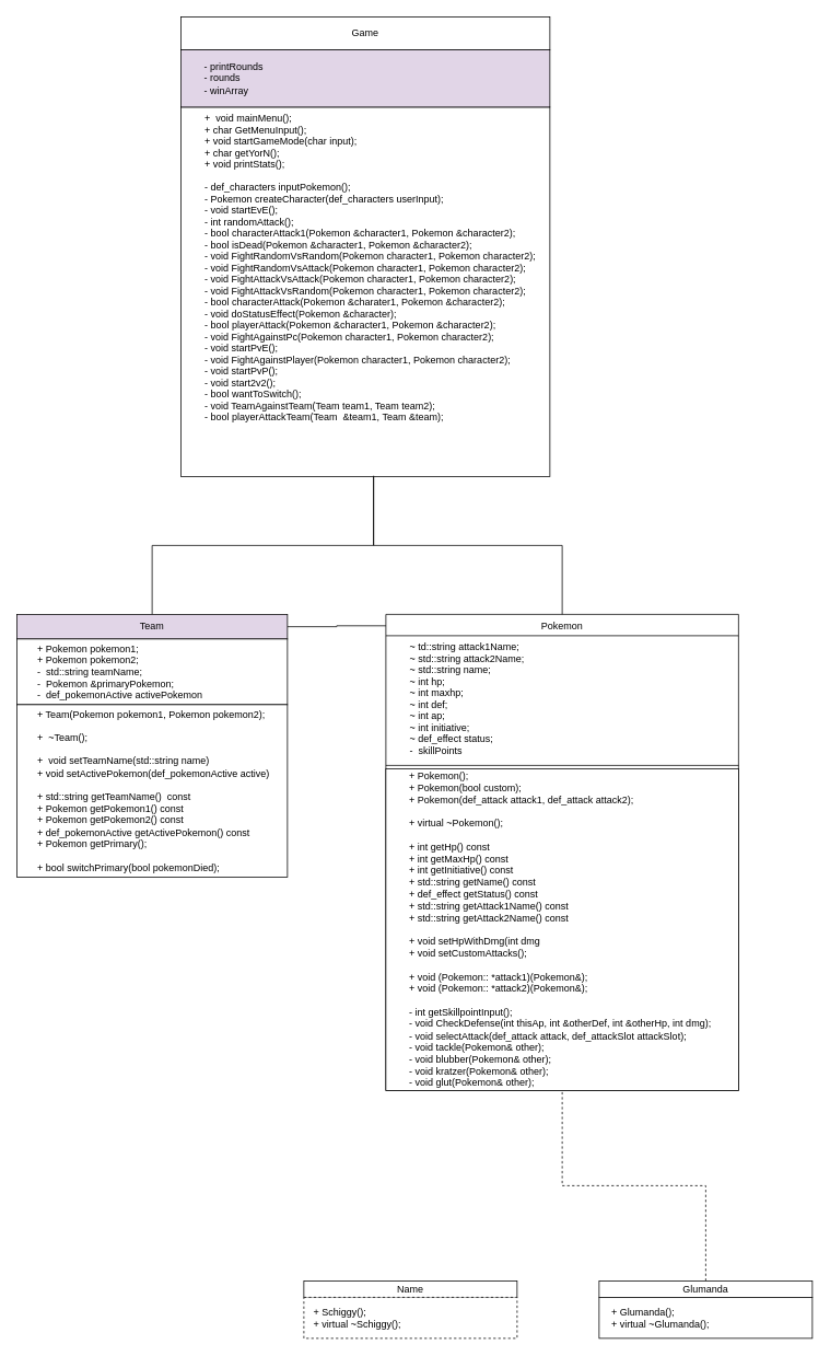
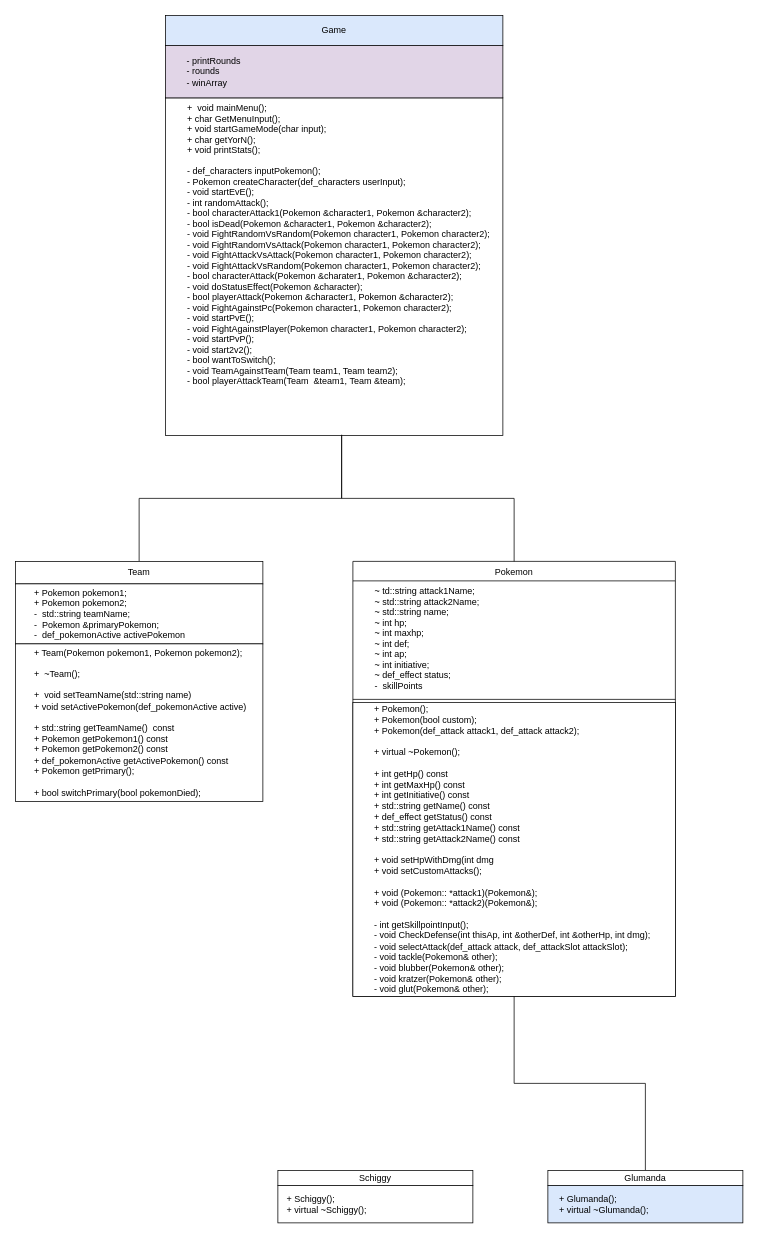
  <mxCell id="0" />
  <mxCell id="1" parent="0" />
  <mxCell id="2" value="" style="whiteSpace=wrap;html=1;aspect=fixed;" vertex="1" parent="1"><mxGeometry x="220" y="130" width="450" height="450" as="geometry" /></mxCell>
  <mxCell id="3" value="Pokemon" style="swimlane;fontStyle=0;align=center;verticalAlign=top;childLayout=stackLayout;horizontal=1;startSize=26;horizontalStack=0;resizeParent=1;resizeLast=0;collapsible=1;marginBottom=0;rounded=0;shadow=0;strokeWidth=1;" parent="1" vertex="1"><mxGeometry x="470" y="748" width="430" height="580" as="geometry"><mxRectangle x="340" y="380" width="170" height="26" as="alternateBounds" /></mxGeometry></mxCell>
  <mxCell id="4" value="       ~ td::string attack1Name;&#10;       ~ std::string attack2Name;&#10;       ~ std::string name;&#10;       ~ int hp;&#10;       ~ int maxhp;&#10;       ~ int def;&#10;       ~ int ap;&#10;       ~ int initiative;&#10;       ~ def_effect status;&#10;       -  skillPoints" style="text;align=left;verticalAlign=top;spacingLeft=4;spacingRight=4;overflow=hidden;rotatable=0;points=[[0,0.5],[1,0.5]];portConstraint=eastwest;" parent="3" vertex="1"><mxGeometry y="26" width="430" height="154" as="geometry" /></mxCell>
  <mxCell id="5" value="" style="line;html=1;strokeWidth=1;align=left;verticalAlign=middle;spacingTop=-1;spacingLeft=3;spacingRight=3;rotatable=0;labelPosition=right;points=[];portConstraint=eastwest;" parent="3" vertex="1"><mxGeometry y="180" width="430" height="8" as="geometry" /></mxCell>
  <mxCell id="6" value="&lt;div&gt;&amp;nbsp; &amp;nbsp; &amp;nbsp; &amp;nbsp; + Pokemon();&lt;/div&gt;&lt;div&gt;&amp;nbsp; &amp;nbsp; &amp;nbsp; &amp;nbsp; + Pokemon(bool custom);&lt;/div&gt;&lt;div&gt;&amp;nbsp; &amp;nbsp; &amp;nbsp; &amp;nbsp; + Pokemon(def_attack attack1, def_attack attack2);&lt;/div&gt;&lt;div&gt;&lt;br&gt;&lt;/div&gt;&lt;div&gt;&amp;nbsp; &amp;nbsp; &amp;nbsp; &amp;nbsp; + virtual ~Pokemon();&lt;/div&gt;&lt;div&gt;&lt;br&gt;&lt;/div&gt;&lt;div&gt;&amp;nbsp; &amp;nbsp; &amp;nbsp; &amp;nbsp; + int getHp() const&lt;/div&gt;&lt;div&gt;&amp;nbsp; &amp;nbsp; &amp;nbsp; &amp;nbsp; + int getMaxHp() const&lt;/div&gt;&lt;div&gt;&amp;nbsp; &amp;nbsp; &amp;nbsp; &amp;nbsp; + int getInitiative() const&lt;/div&gt;&lt;div&gt;&amp;nbsp; &amp;nbsp; &amp;nbsp; &amp;nbsp; + std::string getName() const&lt;/div&gt;&lt;div&gt;&amp;nbsp; &amp;nbsp; &amp;nbsp; &amp;nbsp; + def_effect getStatus() const&lt;/div&gt;&lt;div&gt;&amp;nbsp; &amp;nbsp; &amp;nbsp; &amp;nbsp; + std::string getAttack1Name() const&lt;/div&gt;&lt;div&gt;&amp;nbsp; &amp;nbsp; &amp;nbsp; &amp;nbsp; + std::string getAttack2Name() const&lt;/div&gt;&lt;div&gt;&lt;br&gt;&lt;/div&gt;&lt;div&gt;&amp;nbsp; &amp;nbsp; &amp;nbsp; &amp;nbsp; + void setHpWithDmg(int dmg&lt;/div&gt;&lt;div&gt;&amp;nbsp; &amp;nbsp; &amp;nbsp; &amp;nbsp; + void setCustomAttacks();&lt;/div&gt;&lt;div&gt;&lt;br&gt;&lt;/div&gt;&lt;div&gt;&amp;nbsp; &amp;nbsp; &amp;nbsp; &amp;nbsp; + void (Pokemon:: *attack1)(Pokemon&amp;amp;);&lt;/div&gt;&lt;div&gt;&amp;nbsp; &amp;nbsp; &amp;nbsp; &amp;nbsp; + void (Pokemon:: *attack2)(Pokemon&amp;amp;);&lt;/div&gt;&lt;div&gt;&lt;div&gt;&amp;nbsp;&lt;/div&gt;&lt;div&gt;&amp;nbsp; &amp;nbsp; &amp;nbsp; &amp;nbsp; - int getSkillpointInput();&lt;/div&gt;&lt;div&gt;&amp;nbsp; &amp;nbsp; &amp;nbsp; &amp;nbsp; - void CheckDefense(int thisAp, int &amp;amp;otherDef, int &amp;amp;otherHp, int dmg);&lt;/div&gt;&lt;div&gt;&amp;nbsp; &amp;nbsp; &amp;nbsp; &amp;nbsp; - void selectAttack(def_attack attack, def_attackSlot attackSlot);&lt;/div&gt;&lt;div&gt;&amp;nbsp; &amp;nbsp; &amp;nbsp; &amp;nbsp; - void tackle(Pokemon&amp;amp; other);&lt;/div&gt;&lt;div&gt;&amp;nbsp; &amp;nbsp; &amp;nbsp; &amp;nbsp; - void blubber(Pokemon&amp;amp; other);&lt;/div&gt;&lt;div&gt;&amp;nbsp; &amp;nbsp; &amp;nbsp; &amp;nbsp; - void kratzer(Pokemon&amp;amp; other);&lt;/div&gt;&lt;div&gt;&amp;nbsp; &amp;nbsp; &amp;nbsp; &amp;nbsp; - void glut(Pokemon&amp;amp; other);&lt;/div&gt;&lt;/div&gt;" style="rounded=0;whiteSpace=wrap;html=1;align=left;" vertex="1" parent="3"><mxGeometry y="188" width="430" height="392" as="geometry" /></mxCell>
  <mxCell id="7" value="" style="endArrow=none;endSize=10;endFill=0;shadow=0;strokeWidth=1;rounded=0;edgeStyle=elbowEdgeStyle;elbow=vertical;" parent="1" source="3" target="8" edge="1"><mxGeometry width="160" relative="1" as="geometry"><mxPoint x="-40" y="403" as="sourcePoint" /><mxPoint x="560" y="770" as="targetPoint" /></mxGeometry></mxCell>
  <mxCell id="8" value="       +  void mainMenu();&#10;       + char GetMenuInput();&#10;       + void startGameMode(char input);&#10;       + char getYorN();&#10;       + void printStats(); &#10;      &#10;       - def_characters inputPokemon();&#10;       - Pokemon createCharacter(def_characters userInput);&#10;       - void startEvE();&#10;       - int randomAttack();&#10;       - bool characterAttack1(Pokemon &amp;character1, Pokemon &amp;character2);&#10;       - bool isDead(Pokemon &amp;character1, Pokemon &amp;character2);&#10;       - void FightRandomVsRandom(Pokemon character1, Pokemon character2);&#10;       - void FightRandomVsAttack(Pokemon character1, Pokemon character2);&#10;       - void FightAttackVsAttack(Pokemon character1, Pokemon character2);&#10;       - void FightAttackVsRandom(Pokemon character1, Pokemon character2);&#10;       - bool characterAttack(Pokemon &amp;charater1, Pokemon &amp;character2);&#10;       - void doStatusEffect(Pokemon &amp;character);&#10;       - bool playerAttack(Pokemon &amp;character1, Pokemon &amp;character2);&#10;       - void FightAgainstPc(Pokemon character1, Pokemon character2);&#10;       - void startPvE();&#10;       - void FightAgainstPlayer(Pokemon character1, Pokemon character2);&#10;       - void startPvP();&#10;       - void start2v2();&#10;       - bool wantToSwitch();&#10;       - void TeamAgainstTeam(Team team1, Team team2);&#10;       - bool playerAttackTeam(Team  &amp;team1, Team &amp;team);" style="text;align=left;verticalAlign=top;spacingLeft=4;spacingRight=4;overflow=hidden;rotatable=0;points=[[0,0.5],[1,0.5]];portConstraint=eastwest;" parent="1" vertex="1"><mxGeometry x="220" y="130" width="470" height="450" as="geometry" /></mxCell>
- <mxCell id="9" value="Game" style="rounded=0;whiteSpace=wrap;html=1;" vertex="1" parent="1"><mxGeometry x="220" y="20" width="450" height="40" as="geometry" /></mxCell>
+ <mxCell id="9" value="Game" style="rounded=0;whiteSpace=wrap;html=1;fillColor=#dae8fc;" vertex="1" parent="1"><mxGeometry x="220" y="20" width="450" height="40" as="geometry" /></mxCell>
  <mxCell id="10" value="&amp;nbsp; &amp;nbsp; &amp;nbsp; &amp;nbsp; - printRounds&lt;br&gt;&amp;nbsp; &amp;nbsp; &amp;nbsp; &amp;nbsp; - rounds&lt;br&gt;&lt;div&gt;&lt;span&gt;&amp;nbsp; &amp;nbsp; &amp;nbsp; &amp;nbsp; - winArray&lt;/span&gt;&lt;/div&gt;" style="rounded=0;whiteSpace=wrap;html=1;align=left;fillColor=#e1d5e7;" vertex="1" parent="1"><mxGeometry x="220" y="60" width="450" height="70" as="geometry" /></mxCell>
- <mxCell id="11" value="Name" style="rounded=0;whiteSpace=wrap;html=1;" vertex="1" parent="1"><mxGeometry x="370" y="1560" width="260" height="20" as="geometry" /></mxCell>
- <mxCell id="12" value="&amp;nbsp; &amp;nbsp;+ Schiggy();&lt;br&gt;&amp;nbsp; &amp;nbsp;+ virtual ~Schiggy();" style="rounded=0;whiteSpace=wrap;html=1;align=left;dashed=1;" vertex="1" parent="1"><mxGeometry x="370" y="1580" width="260" height="50" as="geometry" /></mxCell>
- <mxCell id="13" style="edgeStyle=orthogonalEdgeStyle;rounded=0;orthogonalLoop=1;jettySize=auto;html=1;exitX=0.5;exitY=0;exitDx=0;exitDy=0;entryX=0.5;entryY=1;entryDx=0;entryDy=0;endArrow=none;endFill=0;dashed=1;" edge="1" parent="1" source="14" target="3"><mxGeometry relative="1" as="geometry" /></mxCell>
+ <mxCell id="11" value="Schiggy" style="rounded=0;whiteSpace=wrap;html=1;" vertex="1" parent="1"><mxGeometry x="370" y="1560" width="260" height="20" as="geometry" /></mxCell>
+ <mxCell id="12" value="&amp;nbsp; &amp;nbsp;+ Schiggy();&lt;br&gt;&amp;nbsp; &amp;nbsp;+ virtual ~Schiggy();" style="rounded=0;whiteSpace=wrap;html=1;align=left;" vertex="1" parent="1"><mxGeometry x="370" y="1580" width="260" height="50" as="geometry" /></mxCell>
+ <mxCell id="13" style="edgeStyle=orthogonalEdgeStyle;rounded=0;orthogonalLoop=1;jettySize=auto;html=1;exitX=0.5;exitY=0;exitDx=0;exitDy=0;entryX=0.5;entryY=1;entryDx=0;entryDy=0;endArrow=none;endFill=0;" edge="1" parent="1" source="14" target="3"><mxGeometry relative="1" as="geometry" /></mxCell>
  <mxCell id="14" value="Glumanda" style="rounded=0;whiteSpace=wrap;html=1;" vertex="1" parent="1"><mxGeometry x="730" y="1560" width="260" height="20" as="geometry" /></mxCell>
- <mxCell id="15" value="&amp;nbsp; &amp;nbsp; + Glumanda();&lt;br&gt;&amp;nbsp; &amp;nbsp; + virtual ~Glumanda();" style="rounded=0;whiteSpace=wrap;html=1;align=left;" vertex="1" parent="1"><mxGeometry x="730" y="1580" width="260" height="50" as="geometry" /></mxCell>
+ <mxCell id="15" value="&amp;nbsp; &amp;nbsp; + Glumanda();&lt;br&gt;&amp;nbsp; &amp;nbsp; + virtual ~Glumanda();" style="rounded=0;whiteSpace=wrap;html=1;align=left;fillColor=#dae8fc;" vertex="1" parent="1"><mxGeometry x="730" y="1580" width="260" height="50" as="geometry" /></mxCell>
  <mxCell id="16" style="edgeStyle=orthogonalEdgeStyle;rounded=0;orthogonalLoop=1;jettySize=auto;html=1;exitX=0.5;exitY=0;exitDx=0;exitDy=0;entryX=0.5;entryY=0.998;entryDx=0;entryDy=0;entryPerimeter=0;endArrow=none;endFill=0;" edge="1" parent="1" source="18" target="8"><mxGeometry relative="1" as="geometry" /></mxCell>
- <mxCell id="17" style="edgeStyle=orthogonalEdgeStyle;rounded=0;orthogonalLoop=1;jettySize=auto;html=1;exitX=1;exitY=0.5;exitDx=0;exitDy=0;entryX=0;entryY=0.024;entryDx=0;entryDy=0;entryPerimeter=0;endArrow=none;endFill=0;" edge="1" parent="1" source="18" target="3"><mxGeometry relative="1" as="geometry" /></mxCell>
- <mxCell id="18" value="Team" style="rounded=0;whiteSpace=wrap;html=1;fillColor=#e1d5e7;" vertex="1" parent="1"><mxGeometry x="20" y="748" width="330" height="30" as="geometry" /></mxCell>
+ <mxCell id="18" value="Team" style="rounded=0;whiteSpace=wrap;html=1;" vertex="1" parent="1"><mxGeometry x="20" y="748" width="330" height="30" as="geometry" /></mxCell>
  <mxCell id="19" value="&lt;div&gt;&amp;nbsp; &amp;nbsp; &amp;nbsp; &amp;nbsp;+ Pokemon pokemon1;&lt;/div&gt;&lt;div&gt;&amp;nbsp; &amp;nbsp; &amp;nbsp; &amp;nbsp;+ Pokemon pokemon2;&lt;/div&gt;&lt;div&gt;&amp;nbsp; &amp;nbsp; &amp;nbsp; &amp;nbsp;-&amp;nbsp;&amp;nbsp;&lt;span&gt;std::string teamName;&lt;/span&gt;&lt;/div&gt;&lt;div&gt;&amp;nbsp; &amp;nbsp; &amp;nbsp; &amp;nbsp;-&amp;nbsp; Pokemon &amp;amp;primaryPokemon;&lt;/div&gt;&lt;div&gt;&amp;nbsp; &amp;nbsp; &amp;nbsp; &amp;nbsp;-&amp;nbsp; def_pokemonActive activePokemon&lt;/div&gt;" style="rounded=0;whiteSpace=wrap;html=1;align=left;" vertex="1" parent="1"><mxGeometry x="20" y="778" width="330" height="80" as="geometry" /></mxCell>
  <mxCell id="20" value="&lt;div&gt;&amp;nbsp; &amp;nbsp; &amp;nbsp; &amp;nbsp;+ Team(Pokemon pokemon1, Pokemon pokemon2);&lt;/div&gt;&lt;div&gt;&lt;br&gt;&lt;/div&gt;&lt;div&gt;&amp;nbsp; &amp;nbsp; &amp;nbsp; &amp;nbsp;+&amp;nbsp; ~Team();&lt;/div&gt;&lt;div&gt;&lt;br&gt;&lt;/div&gt;&lt;div&gt;&amp;nbsp; &amp;nbsp; &amp;nbsp; &amp;nbsp;+&amp;nbsp; void setTeamName(std::string name)&lt;/div&gt;&lt;div&gt;&amp;nbsp; &amp;nbsp; &amp;nbsp; &amp;nbsp;+ void setActivePokemon(def_pokemonActive active)&lt;/div&gt;&lt;div&gt;&lt;br&gt;&lt;/div&gt;&lt;div&gt;&amp;nbsp; &amp;nbsp; &amp;nbsp; &amp;nbsp;+ std::string getTeamName()&amp;nbsp; const&lt;/div&gt;&lt;div&gt;&amp;nbsp; &amp;nbsp; &amp;nbsp; &amp;nbsp;+ Pokemon getPokemon1() const&lt;/div&gt;&lt;div&gt;&amp;nbsp; &amp;nbsp; &amp;nbsp; &amp;nbsp;+ Pokemon getPokemon2() const&lt;/div&gt;&lt;div&gt;&amp;nbsp; &amp;nbsp; &amp;nbsp; &amp;nbsp;+ def_pokemonActive getActivePokemon() const&lt;/div&gt;&lt;div&gt;&amp;nbsp; &amp;nbsp; &amp;nbsp; &amp;nbsp;+ Pokemon getPrimary();&lt;/div&gt;&lt;div&gt;&lt;br&gt;&lt;/div&gt;&lt;div&gt;&amp;nbsp; &amp;nbsp; &amp;nbsp; &amp;nbsp;+ bool switchPrimary(bool pokemonDied);&lt;/div&gt;" style="rounded=0;whiteSpace=wrap;html=1;align=left;" vertex="1" parent="1"><mxGeometry x="20" y="858" width="330" height="210" as="geometry" /></mxCell>
